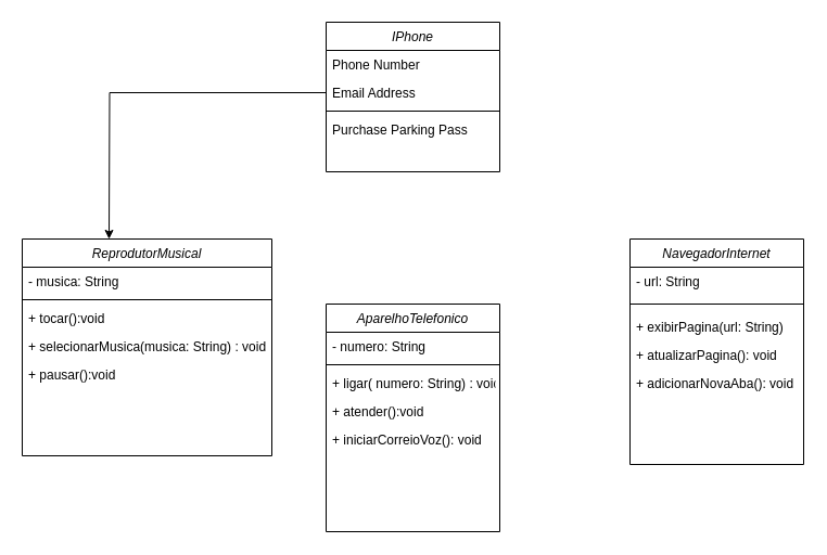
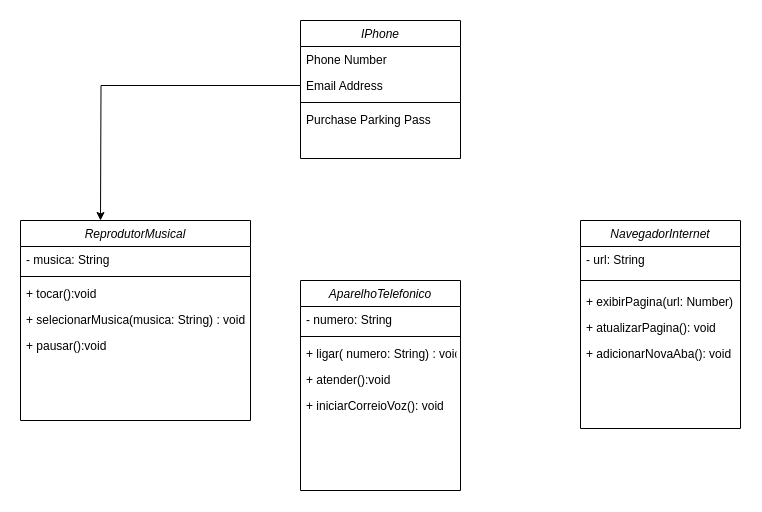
  <mxCell id="0" />
  <mxCell id="1" parent="0" />
  <mxCell id="2" value="IPhone" style="swimlane;fontStyle=2;align=center;verticalAlign=top;childLayout=stackLayout;horizontal=1;startSize=26;horizontalStack=0;resizeParent=1;resizeLast=0;collapsible=1;marginBottom=0;rounded=0;shadow=0;strokeWidth=1;" parent="1" vertex="1"><mxGeometry x="300" y="20" width="160" height="138" as="geometry"><mxRectangle x="230" y="140" width="160" height="26" as="alternateBounds" /></mxGeometry></mxCell>
  <mxCell id="3" value="Phone Number" style="text;align=left;verticalAlign=top;spacingLeft=4;spacingRight=4;overflow=hidden;rotatable=0;points=[[0,0.5],[1,0.5]];portConstraint=eastwest;rounded=0;shadow=0;html=0;" parent="2" vertex="1"><mxGeometry y="26" width="160" height="26" as="geometry" /></mxCell>
  <mxCell id="4" value="Email Address" style="text;align=left;verticalAlign=top;spacingLeft=4;spacingRight=4;overflow=hidden;rotatable=0;points=[[0,0.5],[1,0.5]];portConstraint=eastwest;rounded=0;shadow=0;html=0;" parent="2" vertex="1"><mxGeometry y="52" width="160" height="26" as="geometry" /></mxCell>
  <mxCell id="5" value="" style="line;html=1;strokeWidth=1;align=left;verticalAlign=middle;spacingTop=-1;spacingLeft=3;spacingRight=3;rotatable=0;labelPosition=right;points=[];portConstraint=eastwest;" parent="2" vertex="1"><mxGeometry y="78" width="160" height="8" as="geometry" /></mxCell>
  <mxCell id="6" value="Purchase Parking Pass" style="text;align=left;verticalAlign=top;spacingLeft=4;spacingRight=4;overflow=hidden;rotatable=0;points=[[0,0.5],[1,0.5]];portConstraint=eastwest;" parent="2" vertex="1"><mxGeometry y="86" width="160" height="26" as="geometry" /></mxCell>
  <mxCell id="7" value="" style="edgeStyle=orthogonalEdgeStyle;rounded=0;orthogonalLoop=1;jettySize=auto;html=1;" edge="1" parent="1" source="4"><mxGeometry relative="1" as="geometry"><mxPoint x="100" y="220" as="targetPoint" /></mxGeometry></mxCell>
  <mxCell id="8" value="AparelhoTelefonico" style="swimlane;fontStyle=2;align=center;verticalAlign=top;childLayout=stackLayout;horizontal=1;startSize=26;horizontalStack=0;resizeParent=1;resizeLast=0;collapsible=1;marginBottom=0;rounded=0;shadow=0;strokeWidth=1;" vertex="1" parent="1"><mxGeometry x="300" y="280" width="160" height="210" as="geometry"><mxRectangle x="230" y="140" width="160" height="26" as="alternateBounds" /></mxGeometry></mxCell>
  <mxCell id="9" value="- numero: String" style="text;align=left;verticalAlign=top;spacingLeft=4;spacingRight=4;overflow=hidden;rotatable=0;points=[[0,0.5],[1,0.5]];portConstraint=eastwest;" vertex="1" parent="8"><mxGeometry y="26" width="160" height="26" as="geometry" /></mxCell>
  <mxCell id="10" value="" style="line;html=1;strokeWidth=1;align=left;verticalAlign=middle;spacingTop=-1;spacingLeft=3;spacingRight=3;rotatable=0;labelPosition=right;points=[];portConstraint=eastwest;" vertex="1" parent="8"><mxGeometry y="52" width="160" height="8" as="geometry" /></mxCell>
  <mxCell id="11" value="+ ligar( numero: String) : void" style="text;align=left;verticalAlign=top;spacingLeft=4;spacingRight=4;overflow=hidden;rotatable=0;points=[[0,0.5],[1,0.5]];portConstraint=eastwest;" vertex="1" parent="8"><mxGeometry y="60" width="160" height="26" as="geometry" /></mxCell>
  <mxCell id="12" value="+ atender():void" style="text;align=left;verticalAlign=top;spacingLeft=4;spacingRight=4;overflow=hidden;rotatable=0;points=[[0,0.5],[1,0.5]];portConstraint=eastwest;rounded=0;shadow=0;html=0;" vertex="1" parent="8"><mxGeometry y="86" width="160" height="26" as="geometry" /></mxCell>
  <mxCell id="13" value="+ iniciarCorreioVoz(): void" style="text;align=left;verticalAlign=top;spacingLeft=4;spacingRight=4;overflow=hidden;rotatable=0;points=[[0,0.5],[1,0.5]];portConstraint=eastwest;rounded=0;shadow=0;html=0;" vertex="1" parent="8"><mxGeometry y="112" width="160" height="26" as="geometry" /></mxCell>
  <mxCell id="14" value="NavegadorInternet" style="swimlane;fontStyle=2;align=center;verticalAlign=top;childLayout=stackLayout;horizontal=1;startSize=26;horizontalStack=0;resizeParent=1;resizeLast=0;collapsible=1;marginBottom=0;rounded=0;shadow=0;strokeWidth=1;" vertex="1" parent="1"><mxGeometry x="580" y="220" width="160" height="208" as="geometry"><mxRectangle x="230" y="140" width="160" height="26" as="alternateBounds" /></mxGeometry></mxCell>
  <mxCell id="15" value="- url: String" style="text;align=left;verticalAlign=top;spacingLeft=4;spacingRight=4;overflow=hidden;rotatable=0;points=[[0,0.5],[1,0.5]];portConstraint=eastwest;" vertex="1" parent="14"><mxGeometry y="26" width="160" height="26" as="geometry" /></mxCell>
  <mxCell id="16" value="" style="line;html=1;strokeWidth=1;align=left;verticalAlign=middle;spacingTop=-1;spacingLeft=3;spacingRight=3;rotatable=0;labelPosition=right;points=[];portConstraint=eastwest;" vertex="1" parent="14"><mxGeometry y="52" width="160" height="16" as="geometry" /></mxCell>
- <mxCell id="17" value="+ exibirPagina(url: String)" style="text;align=left;verticalAlign=top;spacingLeft=4;spacingRight=4;overflow=hidden;rotatable=0;points=[[0,0.5],[1,0.5]];portConstraint=eastwest;" vertex="1" parent="14"><mxGeometry y="68" width="160" height="26" as="geometry" /></mxCell>
+ <mxCell id="17" value="+ exibirPagina(url: Number)" style="text;align=left;verticalAlign=top;spacingLeft=4;spacingRight=4;overflow=hidden;rotatable=0;points=[[0,0.5],[1,0.5]];portConstraint=eastwest;" vertex="1" parent="14"><mxGeometry y="68" width="160" height="26" as="geometry" /></mxCell>
  <mxCell id="18" value="+ atualizarPagina(): void" style="text;align=left;verticalAlign=top;spacingLeft=4;spacingRight=4;overflow=hidden;rotatable=0;points=[[0,0.5],[1,0.5]];portConstraint=eastwest;rounded=0;shadow=0;html=0;" vertex="1" parent="14"><mxGeometry y="94" width="160" height="26" as="geometry" /></mxCell>
  <mxCell id="19" value="+ adicionarNovaAba(): void" style="text;align=left;verticalAlign=top;spacingLeft=4;spacingRight=4;overflow=hidden;rotatable=0;points=[[0,0.5],[1,0.5]];portConstraint=eastwest;rounded=0;shadow=0;html=0;" vertex="1" parent="14"><mxGeometry y="120" width="160" height="26" as="geometry" /></mxCell>
  <mxCell id="20" value="ReprodutorMusical" style="swimlane;fontStyle=2;align=center;verticalAlign=top;childLayout=stackLayout;horizontal=1;startSize=26;horizontalStack=0;resizeParent=1;resizeLast=0;collapsible=1;marginBottom=0;rounded=0;shadow=0;strokeWidth=1;" vertex="1" parent="1"><mxGeometry x="20" y="220" width="230" height="200" as="geometry"><mxRectangle x="40" y="320" width="160" height="26" as="alternateBounds" /></mxGeometry></mxCell>
  <mxCell id="21" value="- musica: String" style="text;align=left;verticalAlign=top;spacingLeft=4;spacingRight=4;overflow=hidden;rotatable=0;points=[[0,0.5],[1,0.5]];portConstraint=eastwest;" vertex="1" parent="20"><mxGeometry y="26" width="230" height="26" as="geometry" /></mxCell>
  <mxCell id="22" value="" style="line;html=1;strokeWidth=1;align=left;verticalAlign=middle;spacingTop=-1;spacingLeft=3;spacingRight=3;rotatable=0;labelPosition=right;points=[];portConstraint=eastwest;" vertex="1" parent="20"><mxGeometry y="52" width="230" height="8" as="geometry" /></mxCell>
  <mxCell id="23" value="+ tocar():void" style="text;align=left;verticalAlign=top;spacingLeft=4;spacingRight=4;overflow=hidden;rotatable=0;points=[[0,0.5],[1,0.5]];portConstraint=eastwest;" vertex="1" parent="20"><mxGeometry y="60" width="230" height="26" as="geometry" /></mxCell>
  <mxCell id="24" value="+ selecionarMusica(musica: String) : void" style="text;align=left;verticalAlign=top;spacingLeft=4;spacingRight=4;overflow=hidden;rotatable=0;points=[[0,0.5],[1,0.5]];portConstraint=eastwest;rounded=0;shadow=0;html=0;" vertex="1" parent="20"><mxGeometry y="86" width="230" height="26" as="geometry" /></mxCell>
  <mxCell id="25" value="+ pausar():void" style="text;align=left;verticalAlign=top;spacingLeft=4;spacingRight=4;overflow=hidden;rotatable=0;points=[[0,0.5],[1,0.5]];portConstraint=eastwest;rounded=0;shadow=0;html=0;" vertex="1" parent="20"><mxGeometry y="112" width="230" height="26" as="geometry" /></mxCell>
